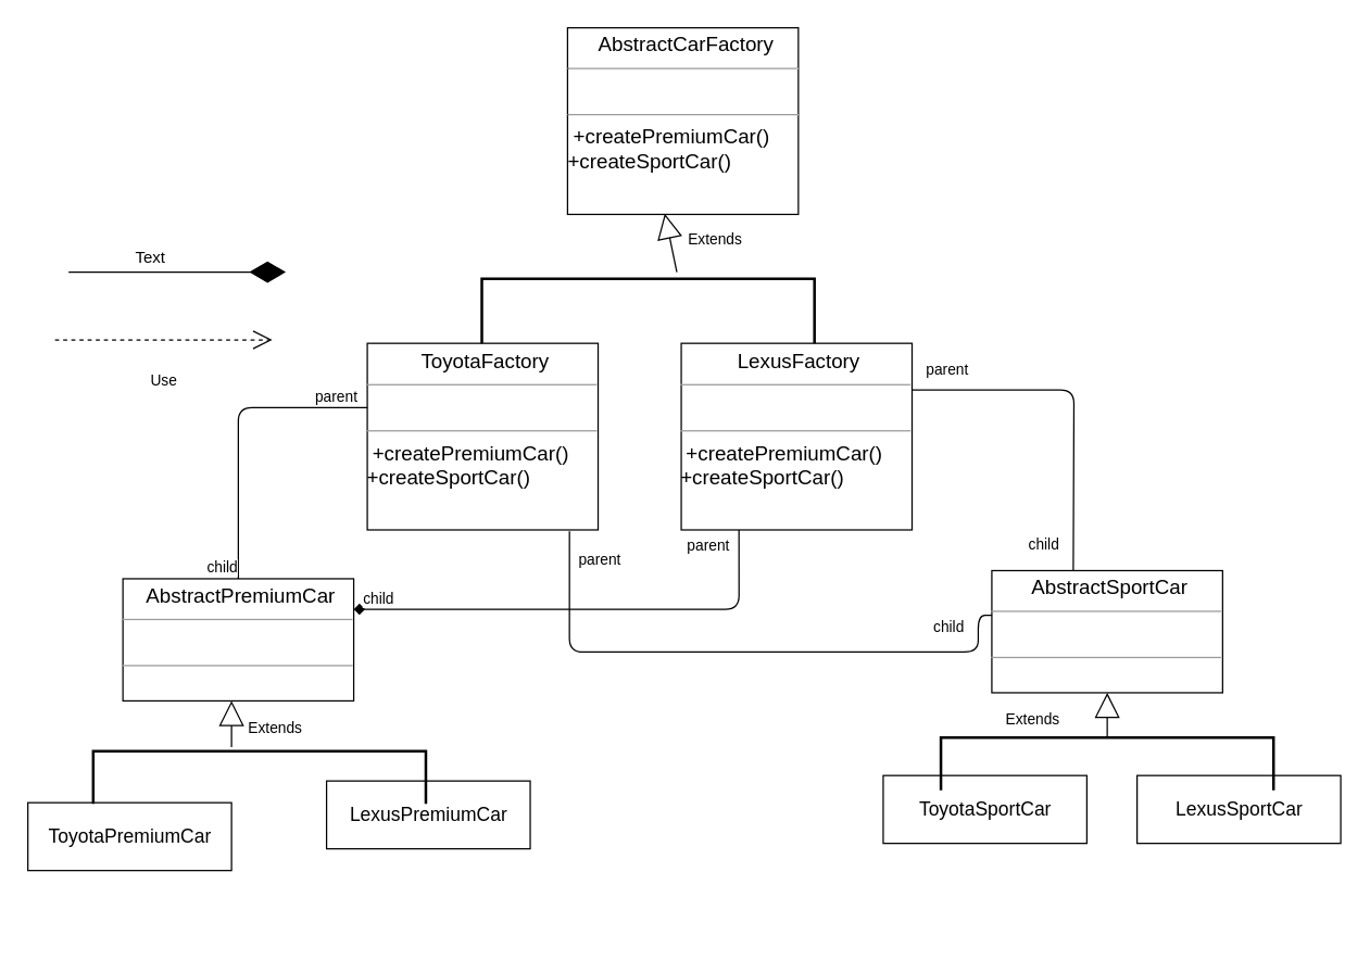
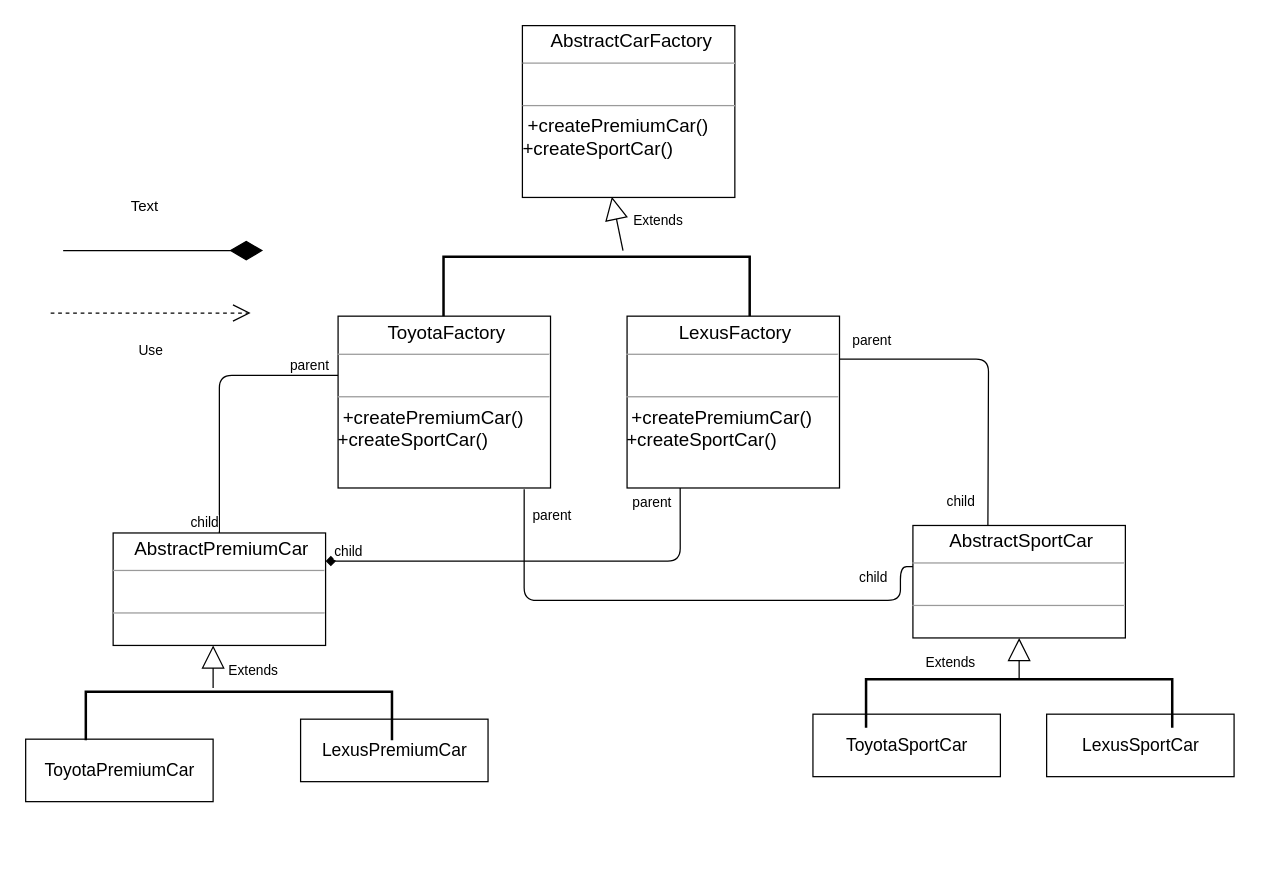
  <mxCell id="0" />
  <mxCell id="1" parent="0" />
  <mxCell id="2" value="" style="strokeWidth=2;html=1;shape=mxgraph.flowchart.annotation_1;align=left;pointerEvents=1;rotation=90;" parent="1" vertex="1"><mxGeometry x="452.5" y="106.88" width="48.75" height="245" as="geometry" /></mxCell>
  <mxCell id="3" value="&lt;p style=&quot;margin: 4px 0px 0px ; text-align: center&quot;&gt;&lt;font&gt;&lt;span style=&quot;font-size: 15px&quot;&gt;&amp;nbsp;&lt;/span&gt;&lt;/font&gt;&lt;span style=&quot;font-size: 15px&quot;&gt;ToyotaFactory&lt;/span&gt;&lt;/p&gt;&lt;hr size=&quot;1&quot; style=&quot;font-size: 15px&quot;&gt;&lt;p style=&quot;margin: 0px 0px 0px 4px ; font-size: 15px&quot;&gt;&lt;font style=&quot;font-size: 15px&quot;&gt;&lt;br&gt;&lt;/font&gt;&lt;/p&gt;&lt;hr size=&quot;1&quot; style=&quot;font-size: 15px&quot;&gt;&lt;p style=&quot;margin: 0px 0px 0px 4px ; font-size: 15px&quot;&gt;&lt;/p&gt;&lt;span style=&quot;text-align: justify&quot;&gt;&lt;font&gt;&lt;span style=&quot;font-size: 15px&quot;&gt;&amp;nbsp;+createPremiumCar&lt;/span&gt;&lt;span style=&quot;font-size: 15px&quot;&gt;()&lt;/span&gt;&lt;br&gt;&lt;/font&gt;&lt;span style=&quot;font-size: 15px&quot;&gt;+createSportCar()&lt;/span&gt;&lt;br&gt;&lt;/span&gt;" style="verticalAlign=top;align=left;overflow=fill;fontSize=12;fontFamily=Helvetica;html=1;" parent="1" vertex="1"><mxGeometry x="270" y="252.5" width="170" height="137.5" as="geometry" /></mxCell>
  <mxCell id="4" value="Extends" style="endArrow=block;endSize=16;endFill=0;html=1;entryX=0.421;entryY=0.996;entryDx=0;entryDy=0;entryPerimeter=0;" parent="1" target="6" edge="1"><mxGeometry x="-0.201" y="-32" width="160" relative="1" as="geometry"><mxPoint x="498" y="200" as="sourcePoint" /><mxPoint x="500" y="158" as="targetPoint" /><mxPoint as="offset" /></mxGeometry></mxCell>
  <mxCell id="5" value="&lt;p style=&quot;margin: 4px 0px 0px ; text-align: center&quot;&gt;&lt;font&gt;&lt;span style=&quot;font-size: 15px&quot;&gt;&amp;nbsp;&lt;/span&gt;&lt;/font&gt;&lt;span style=&quot;font-size: 15px&quot;&gt;LexusFactory&lt;/span&gt;&lt;/p&gt;&lt;hr size=&quot;1&quot; style=&quot;font-size: 15px&quot;&gt;&lt;p style=&quot;margin: 0px 0px 0px 4px ; font-size: 15px&quot;&gt;&lt;font style=&quot;font-size: 15px&quot;&gt;&lt;br&gt;&lt;/font&gt;&lt;/p&gt;&lt;hr size=&quot;1&quot; style=&quot;font-size: 15px&quot;&gt;&lt;p style=&quot;margin: 0px 0px 0px 4px ; font-size: 15px&quot;&gt;&lt;/p&gt;&lt;span style=&quot;text-align: justify&quot;&gt;&lt;font&gt;&lt;span style=&quot;font-size: 15px&quot;&gt;&amp;nbsp;+createPremiumCar&lt;/span&gt;&lt;span style=&quot;font-size: 15px&quot;&gt;()&lt;/span&gt;&lt;br&gt;&lt;/font&gt;&lt;span style=&quot;font-size: 15px&quot;&gt;+createSportCar()&lt;/span&gt;&lt;br&gt;&lt;/span&gt;" style="verticalAlign=top;align=left;overflow=fill;fontSize=12;fontFamily=Helvetica;html=1;" parent="1" vertex="1"><mxGeometry x="501.25" y="252.5" width="170" height="137.5" as="geometry" /></mxCell>
  <mxCell id="6" value="&lt;p style=&quot;margin: 4px 0px 0px ; text-align: center&quot;&gt;&lt;font&gt;&lt;span style=&quot;font-size: 15px&quot;&gt;&amp;nbsp;&lt;/span&gt;&lt;/font&gt;&lt;span style=&quot;font-size: 15px&quot;&gt;AbstractCarFactory&lt;/span&gt;&lt;/p&gt;&lt;hr size=&quot;1&quot; style=&quot;font-size: 15px&quot;&gt;&lt;p style=&quot;margin: 0px 0px 0px 4px ; font-size: 15px&quot;&gt;&lt;font style=&quot;font-size: 15px&quot;&gt;&lt;br&gt;&lt;/font&gt;&lt;/p&gt;&lt;hr size=&quot;1&quot; style=&quot;font-size: 15px&quot;&gt;&lt;p style=&quot;margin: 0px 0px 0px 4px ; font-size: 15px&quot;&gt;&lt;/p&gt;&lt;span style=&quot;text-align: justify&quot;&gt;&lt;font&gt;&lt;span style=&quot;font-size: 15px&quot;&gt;&amp;nbsp;+createPremiumCar&lt;/span&gt;&lt;span style=&quot;font-size: 15px&quot;&gt;()&lt;/span&gt;&lt;br&gt;&lt;/font&gt;&lt;span style=&quot;font-size: 15px&quot;&gt;+createSportCar()&lt;/span&gt;&lt;br&gt;&lt;/span&gt;" style="verticalAlign=top;align=left;overflow=fill;fontSize=12;fontFamily=Helvetica;html=1;" parent="1" vertex="1"><mxGeometry x="417.5" y="20" width="170" height="137.5" as="geometry" /></mxCell>
  <mxCell id="7" value="&lt;p style=&quot;margin: 4px 0px 0px ; text-align: center&quot;&gt;&lt;font&gt;&lt;span style=&quot;font-size: 15px&quot;&gt;&amp;nbsp;&lt;/span&gt;&lt;/font&gt;&lt;span style=&quot;font-size: 15px&quot;&gt;AbstractPremiumCar&lt;/span&gt;&lt;/p&gt;&lt;hr size=&quot;1&quot; style=&quot;font-size: 15px&quot;&gt;&lt;p style=&quot;margin: 0px 0px 0px 4px ; font-size: 15px&quot;&gt;&lt;font style=&quot;font-size: 15px&quot;&gt;&lt;br&gt;&lt;/font&gt;&lt;/p&gt;&lt;hr size=&quot;1&quot; style=&quot;font-size: 15px&quot;&gt;&lt;p style=&quot;margin: 0px 0px 0px 4px ; font-size: 15px&quot;&gt;&lt;/p&gt;&lt;span style=&quot;text-align: justify&quot;&gt;&lt;font&gt;&lt;span style=&quot;font-size: 15px&quot;&gt;&amp;nbsp;&lt;/span&gt;&lt;/font&gt;&lt;br&gt;&lt;/span&gt;" style="verticalAlign=top;align=left;overflow=fill;fontSize=12;fontFamily=Helvetica;html=1;" parent="1" vertex="1"><mxGeometry x="90" y="426" width="170" height="90" as="geometry" /></mxCell>
  <mxCell id="8" value="&lt;p style=&quot;margin: 4px 0px 0px ; text-align: center&quot;&gt;&lt;font&gt;&lt;span style=&quot;font-size: 15px&quot;&gt;&amp;nbsp;&lt;/span&gt;&lt;/font&gt;&lt;span style=&quot;font-size: 15px&quot;&gt;AbstractSportCar&lt;/span&gt;&lt;/p&gt;&lt;hr size=&quot;1&quot; style=&quot;font-size: 15px&quot;&gt;&lt;p style=&quot;margin: 0px 0px 0px 4px ; font-size: 15px&quot;&gt;&lt;font style=&quot;font-size: 15px&quot;&gt;&lt;br&gt;&lt;/font&gt;&lt;/p&gt;&lt;hr size=&quot;1&quot; style=&quot;font-size: 15px&quot;&gt;&lt;p style=&quot;margin: 0px 0px 0px 4px ; font-size: 15px&quot;&gt;&lt;/p&gt;&lt;span style=&quot;text-align: justify&quot;&gt;&lt;font&gt;&lt;span style=&quot;font-size: 15px&quot;&gt;&amp;nbsp;&lt;/span&gt;&lt;/font&gt;&lt;br&gt;&lt;/span&gt;" style="verticalAlign=top;align=left;overflow=fill;fontSize=12;fontFamily=Helvetica;html=1;" parent="1" vertex="1"><mxGeometry x="730" y="420" width="170" height="90" as="geometry" /></mxCell>
  <mxCell id="9" value="&lt;font style=&quot;font-size: 14px&quot;&gt;ToyotaPremiumCar&lt;/font&gt;" style="html=1;" parent="1" vertex="1"><mxGeometry x="20" y="591" width="150" height="50" as="geometry" /></mxCell>
  <mxCell id="10" value="&lt;font style=&quot;font-size: 14px&quot;&gt;LexusPremiumCar&lt;/font&gt;" style="html=1;" parent="1" vertex="1"><mxGeometry x="240" y="575" width="150" height="50" as="geometry" /></mxCell>
  <mxCell id="11" value="&lt;font style=&quot;font-size: 14px&quot;&gt;ToyotaSportCar&lt;/font&gt;" style="html=1;" parent="1" vertex="1"><mxGeometry x="650" y="571" width="150" height="50" as="geometry" /></mxCell>
  <mxCell id="12" value="&lt;font style=&quot;font-size: 14px&quot;&gt;LexusSportCar&lt;/font&gt;" style="html=1;" parent="1" vertex="1"><mxGeometry x="837" y="571" width="150" height="50" as="geometry" /></mxCell>
  <mxCell id="13" value="" style="strokeWidth=2;html=1;shape=mxgraph.flowchart.annotation_1;align=left;pointerEvents=1;rotation=90;" parent="1" vertex="1"><mxGeometry x="171.25" y="450" width="38.75" height="245" as="geometry" /></mxCell>
  <mxCell id="14" value="Extends" style="endArrow=block;endSize=16;endFill=0;html=1;" parent="1" edge="1"><mxGeometry x="-0.201" y="-32" width="160" relative="1" as="geometry"><mxPoint x="170" y="550" as="sourcePoint" /><mxPoint x="169.999" y="516" as="targetPoint" /><mxPoint as="offset" /></mxGeometry></mxCell>
  <mxCell id="15" value="Extends" style="endArrow=block;endSize=16;endFill=0;html=1;entryX=0.5;entryY=1;entryDx=0;entryDy=0;exitX=0;exitY=0.5;exitDx=0;exitDy=0;exitPerimeter=0;" parent="1" source="16" target="8" edge="1"><mxGeometry x="-0.208" y="55" width="160" relative="1" as="geometry"><mxPoint x="520" y="570" as="sourcePoint" /><mxPoint x="452.5" y="570.02" as="targetPoint" /><mxPoint as="offset" /></mxGeometry></mxCell>
  <mxCell id="16" value="" style="strokeWidth=2;html=1;shape=mxgraph.flowchart.annotation_1;align=left;pointerEvents=1;rotation=90;" parent="1" vertex="1"><mxGeometry x="795.62" y="440" width="38.75" height="245" as="geometry" /></mxCell>
  <mxCell id="17" value="" style="endArrow=none;html=1;edgeStyle=orthogonalEdgeStyle;entryX=0.5;entryY=0;entryDx=0;entryDy=0;exitX=0;exitY=0.345;exitDx=0;exitDy=0;exitPerimeter=0;" parent="1" source="3" target="7" edge="1"><mxGeometry relative="1" as="geometry"><mxPoint x="60" y="340" as="sourcePoint" /><mxPoint x="220" y="340" as="targetPoint" /></mxGeometry></mxCell>
  <mxCell id="18" value="parent" style="edgeLabel;resizable=0;html=1;align=left;verticalAlign=bottom;" parent="17" connectable="0" vertex="1"><mxGeometry x="-1" relative="1" as="geometry"><mxPoint x="-40" as="offset" /></mxGeometry></mxCell>
  <mxCell id="19" value="child" style="edgeLabel;resizable=0;html=1;align=right;verticalAlign=bottom;" parent="17" connectable="0" vertex="1"><mxGeometry x="1" relative="1" as="geometry" /></mxCell>
  <mxCell id="20" value="" style="endArrow=diamond;html=1;edgeStyle=orthogonalEdgeStyle;entryX=1;entryY=0.25;entryDx=0;entryDy=0;exitX=0.25;exitY=1;exitDx=0;exitDy=0;" parent="1" source="5" target="7" edge="1"><mxGeometry relative="1" as="geometry"><mxPoint x="545" y="440.038" as="sourcePoint" /><mxPoint x="450" y="566.1" as="targetPoint" /></mxGeometry></mxCell>
  <mxCell id="21" value="parent" style="edgeLabel;resizable=0;html=1;align=left;verticalAlign=bottom;" parent="20" connectable="0" vertex="1"><mxGeometry x="-1" relative="1" as="geometry"><mxPoint x="-40" y="20" as="offset" /></mxGeometry></mxCell>
  <mxCell id="22" value="child" style="edgeLabel;resizable=0;html=1;align=right;verticalAlign=bottom;" parent="20" connectable="0" vertex="1"><mxGeometry x="1" relative="1" as="geometry"><mxPoint x="29.7" as="offset" /></mxGeometry></mxCell>
  <mxCell id="23" value="" style="endArrow=none;html=1;edgeStyle=orthogonalEdgeStyle;entryX=0.876;entryY=1.007;entryDx=0;entryDy=0;entryPerimeter=0;" parent="1" target="3" edge="1"><mxGeometry relative="1" as="geometry"><mxPoint x="730" y="453" as="sourcePoint" /><mxPoint x="420" y="400" as="targetPoint" /><Array as="points"><mxPoint x="720" y="453" /><mxPoint x="720" y="480" /><mxPoint x="419" y="480" /></Array></mxGeometry></mxCell>
  <mxCell id="24" value="parent" style="edgeLabel;resizable=0;html=1;align=left;verticalAlign=bottom;" parent="23" connectable="0" vertex="1"><mxGeometry x="-1" relative="1" as="geometry"><mxPoint x="-306" y="-33" as="offset" /></mxGeometry></mxCell>
  <mxCell id="25" value="child" style="edgeLabel;resizable=0;html=1;align=right;verticalAlign=bottom;" parent="23" connectable="0" vertex="1"><mxGeometry x="1" relative="1" as="geometry"><mxPoint x="291.08" y="78.9" as="offset" /></mxGeometry></mxCell>
  <mxCell id="26" value="" style="endArrow=none;html=1;edgeStyle=orthogonalEdgeStyle;entryX=0.5;entryY=0;entryDx=0;entryDy=0;exitX=1;exitY=0.25;exitDx=0;exitDy=0;" parent="1" source="5" edge="1"><mxGeometry relative="1" as="geometry"><mxPoint x="885" y="293.938" as="sourcePoint" /><mxPoint x="790" y="420" as="targetPoint" /></mxGeometry></mxCell>
  <mxCell id="27" value="parent" style="edgeLabel;resizable=0;html=1;align=left;verticalAlign=bottom;" parent="26" connectable="0" vertex="1"><mxGeometry x="-1" relative="1" as="geometry"><mxPoint x="8.75" y="-6.87" as="offset" /></mxGeometry></mxCell>
  <mxCell id="28" value="child" style="edgeLabel;resizable=0;html=1;align=right;verticalAlign=bottom;" parent="26" connectable="0" vertex="1"><mxGeometry x="1" relative="1" as="geometry"><mxPoint x="-10" y="-10.15" as="offset" /></mxGeometry></mxCell>
  <mxCell id="29" value="" style="endArrow=diamondThin;endFill=1;endSize=24;html=1;" parent="1" edge="1"><mxGeometry width="160" relative="1" as="geometry"><mxPoint x="50" y="200" as="sourcePoint" /><mxPoint x="210" y="200" as="targetPoint" /></mxGeometry></mxCell>
  <mxCell id="30" value="Use" style="endArrow=open;endSize=12;dashed=1;html=1;" parent="1" edge="1"><mxGeometry y="-30" width="160" relative="1" as="geometry"><mxPoint x="40" y="250" as="sourcePoint" /><mxPoint x="200" y="250" as="targetPoint" /><mxPoint as="offset" /></mxGeometry></mxCell>
- <mxCell id="31" value="Text" style="text;html=1;align=center;verticalAlign=middle;resizable=0;points=[];autosize=1;" vertex="1" parent="1"><mxGeometry x="90" y="180" width="40" height="20" as="geometry" /></mxCell>
+ <mxCell id="31" value="Text" style="text;html=1;align=center;verticalAlign=middle;resizable=0;points=[];autosize=1;" vertex="1" parent="1"><mxGeometry x="95" y="155" width="40" height="20" as="geometry" /></mxCell>
